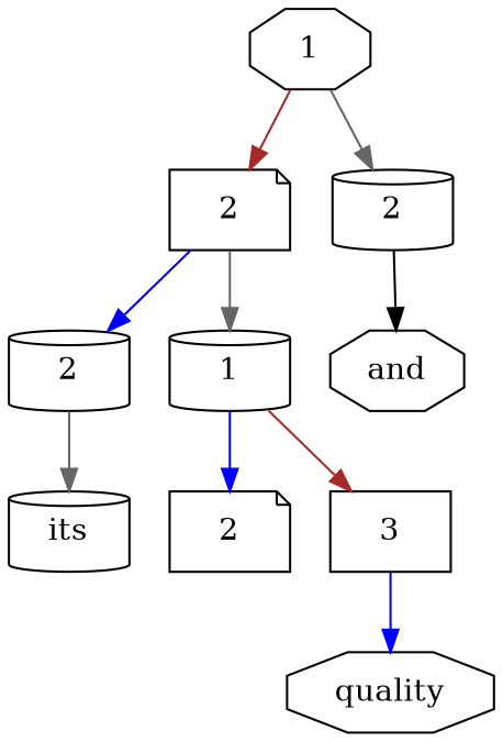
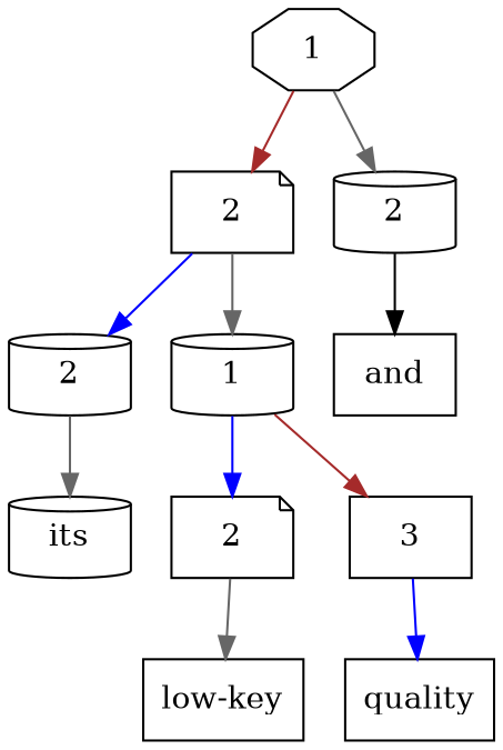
  digraph {
    node [shape=cylinder]
    edge [color=gray40]
    n1 [label=1 shape=octagon]
    n2 [label=2 shape=note]
    n3 [label=2]
    n4 [label=2]
    n5 [label=1]
-   n6 [label=and shape=octagon]
+   n6 [label=and shape=box]
    n7 [label=its]
    n8 [label=2 shape=note]
    n9 [label=3 shape=box]
-   n11 [label=quality shape=octagon]
+   n10 [label="low-key" shape=box]
+   n11 [label=quality shape=box]
    n1 -> n2 [color=brown]
    n1 -> n3
    n2 -> n4 [color=blue]
    n2 -> n5
    n3 -> n6 [color=black]
    n4 -> n7
    n5 -> n8 [color=blue]
    n5 -> n9 [color=brown]
+   n8 -> n10
    n9 -> n11 [color=blue]
  }
